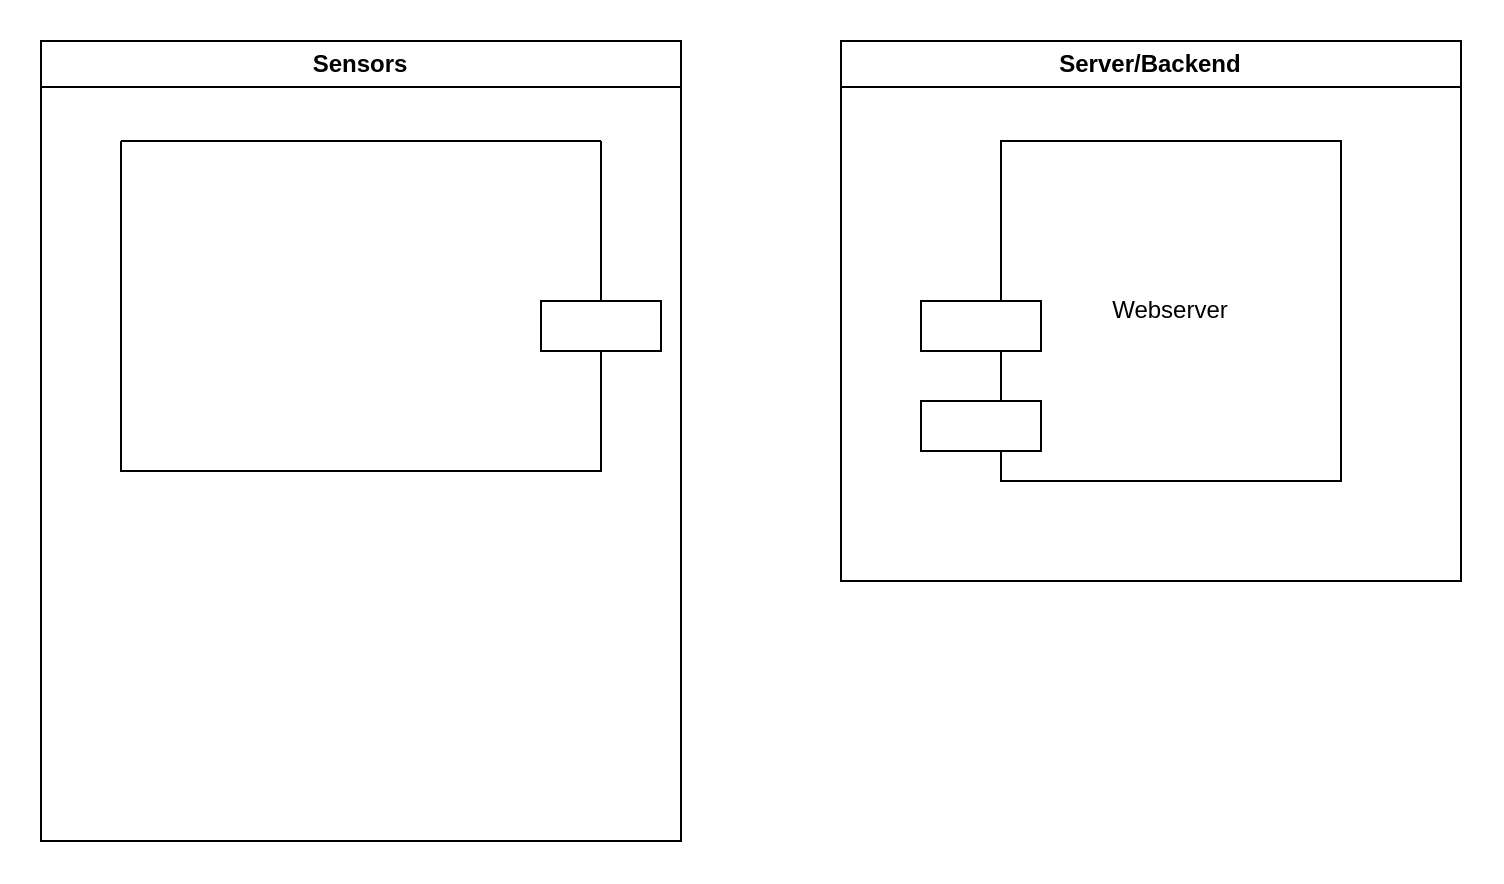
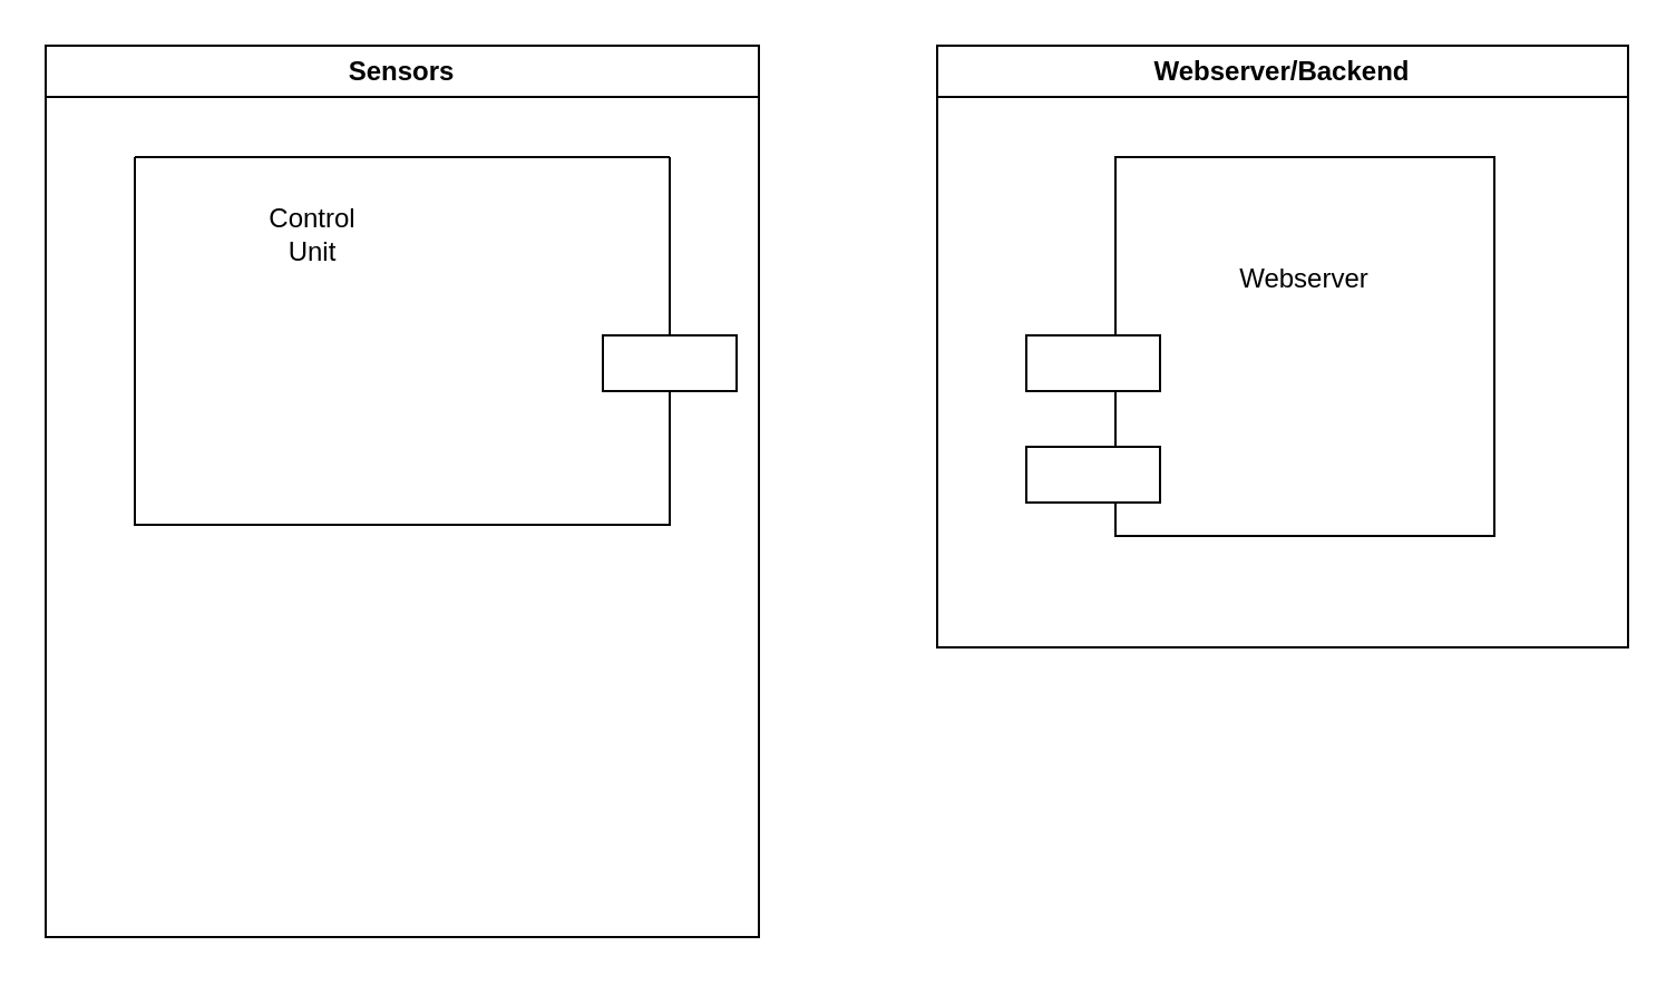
  <mxCell id="0" />
  <mxCell id="1" parent="0" />
  <mxCell id="2" value="" style="whiteSpace=wrap;html=1;aspect=fixed;" vertex="1" parent="1"><mxGeometry x="500" y="70" width="170" height="170" as="geometry" /></mxCell>
  <mxCell id="3" value="" style="rounded=0;whiteSpace=wrap;html=1;" vertex="1" parent="1"><mxGeometry x="460" y="150" width="60" height="25" as="geometry" /></mxCell>
  <mxCell id="4" value="" style="rounded=0;whiteSpace=wrap;html=1;" vertex="1" parent="1"><mxGeometry x="460" y="200" width="60" height="25" as="geometry" /></mxCell>
- <mxCell id="5" value="Server/Backend" style="swimlane;whiteSpace=wrap;html=1;" vertex="1" parent="1"><mxGeometry x="420" y="20" width="310" height="270" as="geometry" /></mxCell>
- <mxCell id="6" value="Webserver" style="text;html=1;strokeColor=none;fillColor=none;align=center;verticalAlign=middle;whiteSpace=wrap;rounded=0;" vertex="1" parent="5"><mxGeometry x="135" y="120" width="60" height="30" as="geometry" /></mxCell>
+ <mxCell id="5" value="Webserver/Backend" style="swimlane;whiteSpace=wrap;html=1;" vertex="1" parent="1"><mxGeometry x="420" y="20" width="310" height="270" as="geometry" /></mxCell>
+ <mxCell id="6" value="Webserver" style="text;html=1;strokeColor=none;fillColor=none;align=center;verticalAlign=middle;whiteSpace=wrap;rounded=0;" vertex="1" parent="5"><mxGeometry x="135" y="90" width="60" height="30" as="geometry" /></mxCell>
  <mxCell id="7" value="Sensors" style="swimlane;whiteSpace=wrap;html=1;" vertex="1" parent="1"><mxGeometry x="20" y="20" width="320" height="400" as="geometry" /></mxCell>
  <mxCell id="8" value="" style="swimlane;startSize=0;" vertex="1" parent="7"><mxGeometry x="40" y="50" width="240" height="165" as="geometry" /></mxCell>
+ <mxCell id="9" value="Control Unit" style="text;html=1;strokeColor=none;fillColor=none;align=center;verticalAlign=middle;whiteSpace=wrap;rounded=0;" vertex="1" parent="8"><mxGeometry x="50" y="20" width="60" height="30" as="geometry" /></mxCell>
  <mxCell id="10" value="" style="rounded=0;whiteSpace=wrap;html=1;" vertex="1" parent="7"><mxGeometry x="250" y="130" width="60" height="25" as="geometry" /></mxCell>
